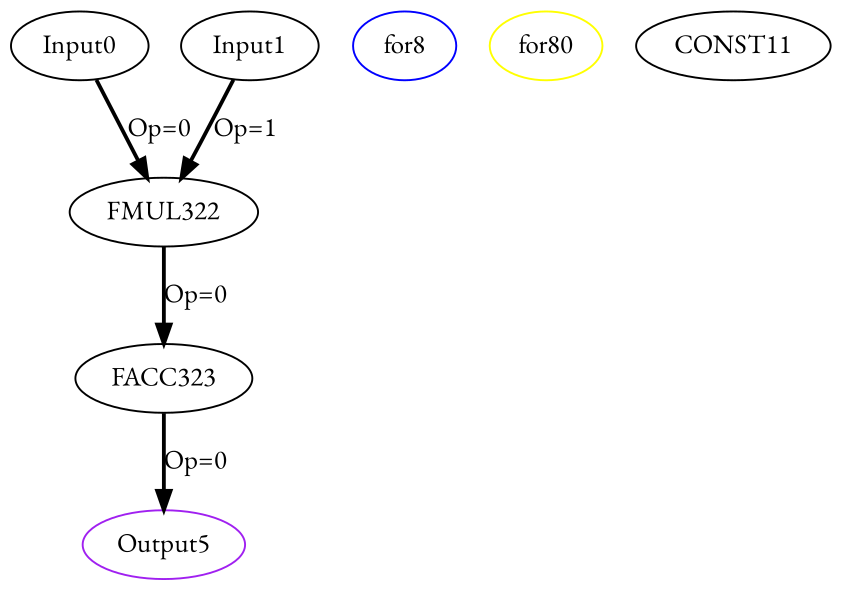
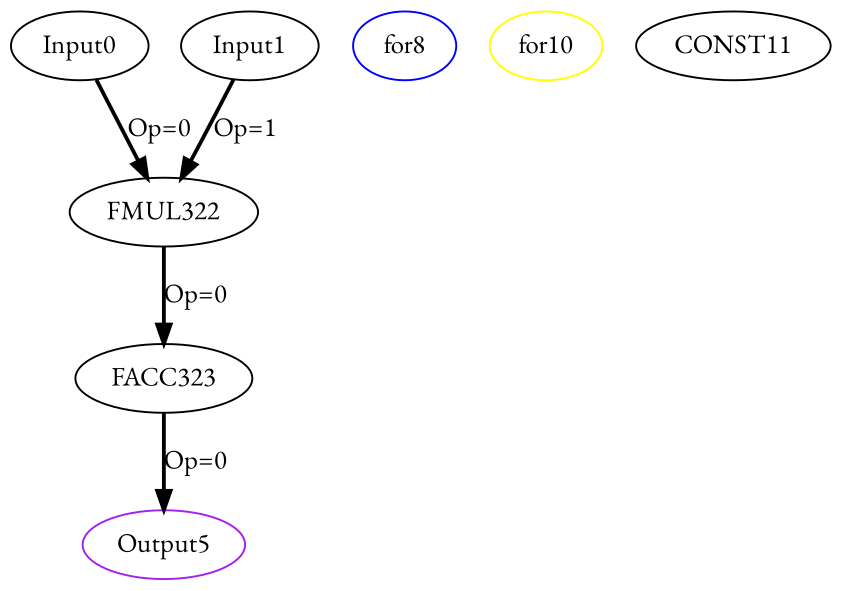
  digraph {
    fontname="EB Garamond"
    node [color=black fontname="EB Garamond" opcode=Input]
    edge [color=black fontname="EB Garamond" operand=0 style=bold]
    Input0 [offset="0,0" pattern="4,20,-76,18,4,16" ref_name=kernel_3mm_0_0]
    FMUL322 [opcode=FMUL32]
    FACC323 [acc_first=1 acc_params="0,20,1,1" opcode=FACC32]
    Input1 [offset="0,0" pattern="72,20,-1364,18,-1436,16" ref_name=kernel_3mm_0_1]
    n5 [color=purple label=Output5 offset="0,0" opcode=Output pattern="0,20,4,18,4,16" ref_name=kernel_3mm_0_2]
    for8 [color=blue opcode=for]
-   for10 [color=yellow opcode=for label=for80]
+   for10 [color=yellow opcode=for]
    CONST11 [opcode=CONST value="0x00000000"]
    Input0 -> FMUL322 [label="Op=0"]
    FMUL322 -> FACC323 [label="Op=0"]
    FACC323 -> n5 [label="Op=0"]
    Input1 -> FMUL322 [label="Op=1" operand=1]
  }
